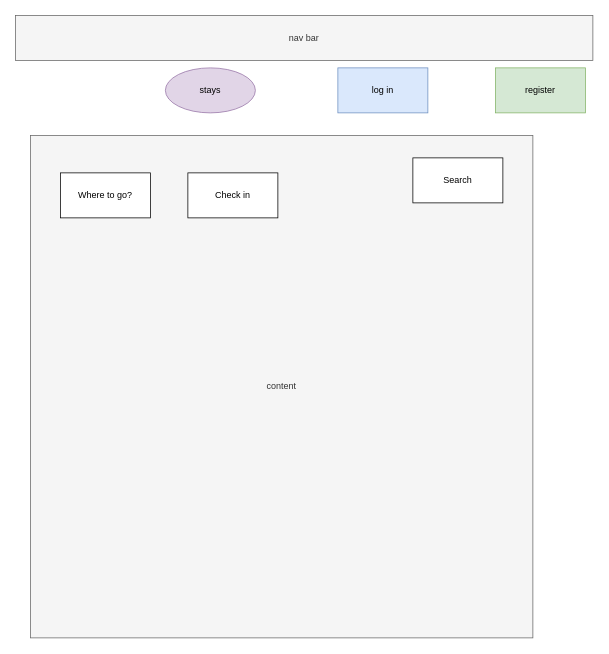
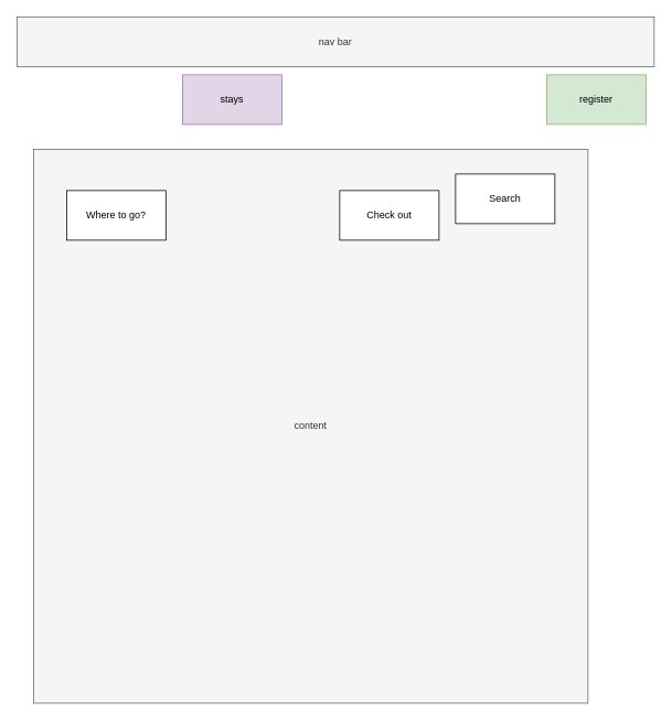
  <mxCell id="0" />
  <mxCell id="1" parent="0" />
- <mxCell id="2" value="stays" style="ellipse;whiteSpace=wrap;html=1;fillColor=#e1d5e7;strokeColor=#9673a6;" parent="1" vertex="1"><mxGeometry x="220" y="90" width="120" height="60" as="geometry" /></mxCell>
- <mxCell id="3" value="log in" style="rounded=0;whiteSpace=wrap;html=1;fillColor=#dae8fc;strokeColor=#6c8ebf;" parent="1" vertex="1"><mxGeometry x="450" y="90" width="120" height="60" as="geometry" /></mxCell>
+ <mxCell id="2" value="stays" style="rounded=0;whiteSpace=wrap;html=1;fillColor=#e1d5e7;strokeColor=#9673a6;" parent="1" vertex="1"><mxGeometry x="220" y="90" width="120" height="60" as="geometry" /></mxCell>
  <mxCell id="4" value="register" style="rounded=0;whiteSpace=wrap;html=1;fillColor=#d5e8d4;strokeColor=#82b366;" parent="1" vertex="1"><mxGeometry x="660" y="90" width="120" height="60" as="geometry" /></mxCell>
  <mxCell id="5" value="nav bar" style="rounded=0;whiteSpace=wrap;html=1;fillColor=#f5f5f5;strokeColor=#666666;fontColor=#333333;" parent="1" vertex="1"><mxGeometry x="20" y="20" width="770" height="60" as="geometry" /></mxCell>
  <mxCell id="6" value="content" style="whiteSpace=wrap;html=1;aspect=fixed;fillColor=#f5f5f5;strokeColor=#666666;fontColor=#333333;" parent="1" vertex="1"><mxGeometry x="40" y="180" width="670" height="670" as="geometry" /></mxCell>
  <mxCell id="7" value="Where to go?" style="rounded=0;whiteSpace=wrap;html=1;" parent="1" vertex="1"><mxGeometry x="80" y="230" width="120" height="60" as="geometry" /></mxCell>
- <mxCell id="8" value="Check in" style="rounded=0;whiteSpace=wrap;html=1;" parent="1" vertex="1"><mxGeometry x="250" y="230" width="120" height="60" as="geometry" /></mxCell>
+ <mxCell id="9" value="Check out" style="rounded=0;whiteSpace=wrap;html=1;" parent="1" vertex="1"><mxGeometry x="410" y="230" width="120" height="60" as="geometry" /></mxCell>
  <mxCell id="10" value="Search" style="rounded=0;whiteSpace=wrap;html=1;" parent="1" vertex="1"><mxGeometry x="550" y="210" width="120" height="60" as="geometry" /></mxCell>
